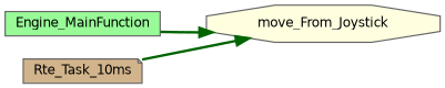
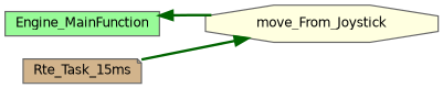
  digraph {
    rankdir=RL
    node [color=grey40 fontname=Helvetica fontsize=10 style=filled]
    edge [color=darkgreen dir=back fontname=Helvetica fontsize=10 labelfontname=Helvetica labelfontsize=10 style=bold]
    n1 [color=gray40 fillcolor=lightyellow fontcolor=black height=0.2 label=move_From_Joystick shape=octagon width=0.4]
    n2 [fillcolor=palegreen height=0.2 label=Engine_MainFunction shape=box width=0.4]
-   n3 [fillcolor=tan height=0.2 label=Rte_Task_10ms shape=note width=0.4]
-   n1 -> n2
+   n3 [fillcolor=tan height=0.2 label=Rte_Task_15ms shape=note width=0.4]
+   n2 -> n1
    n1 -> n3
  }
